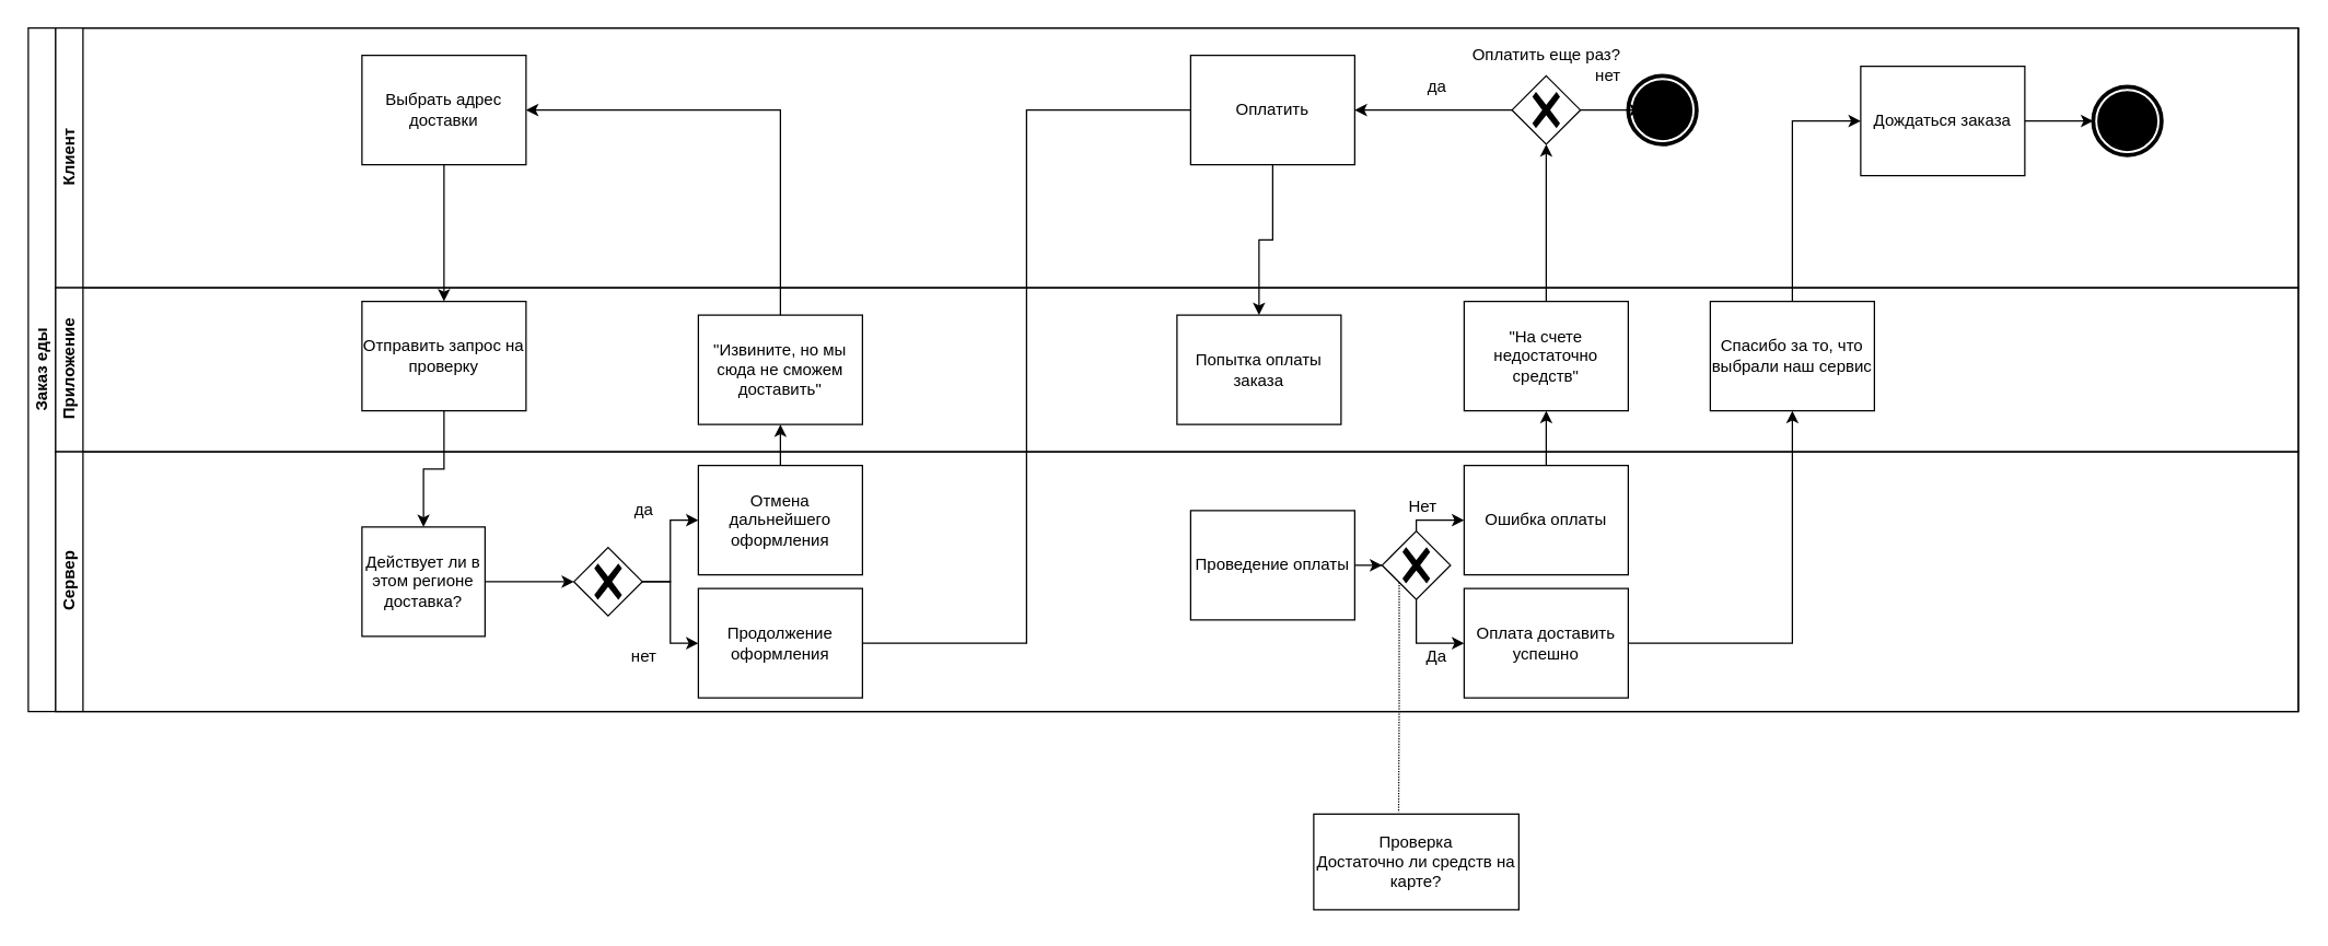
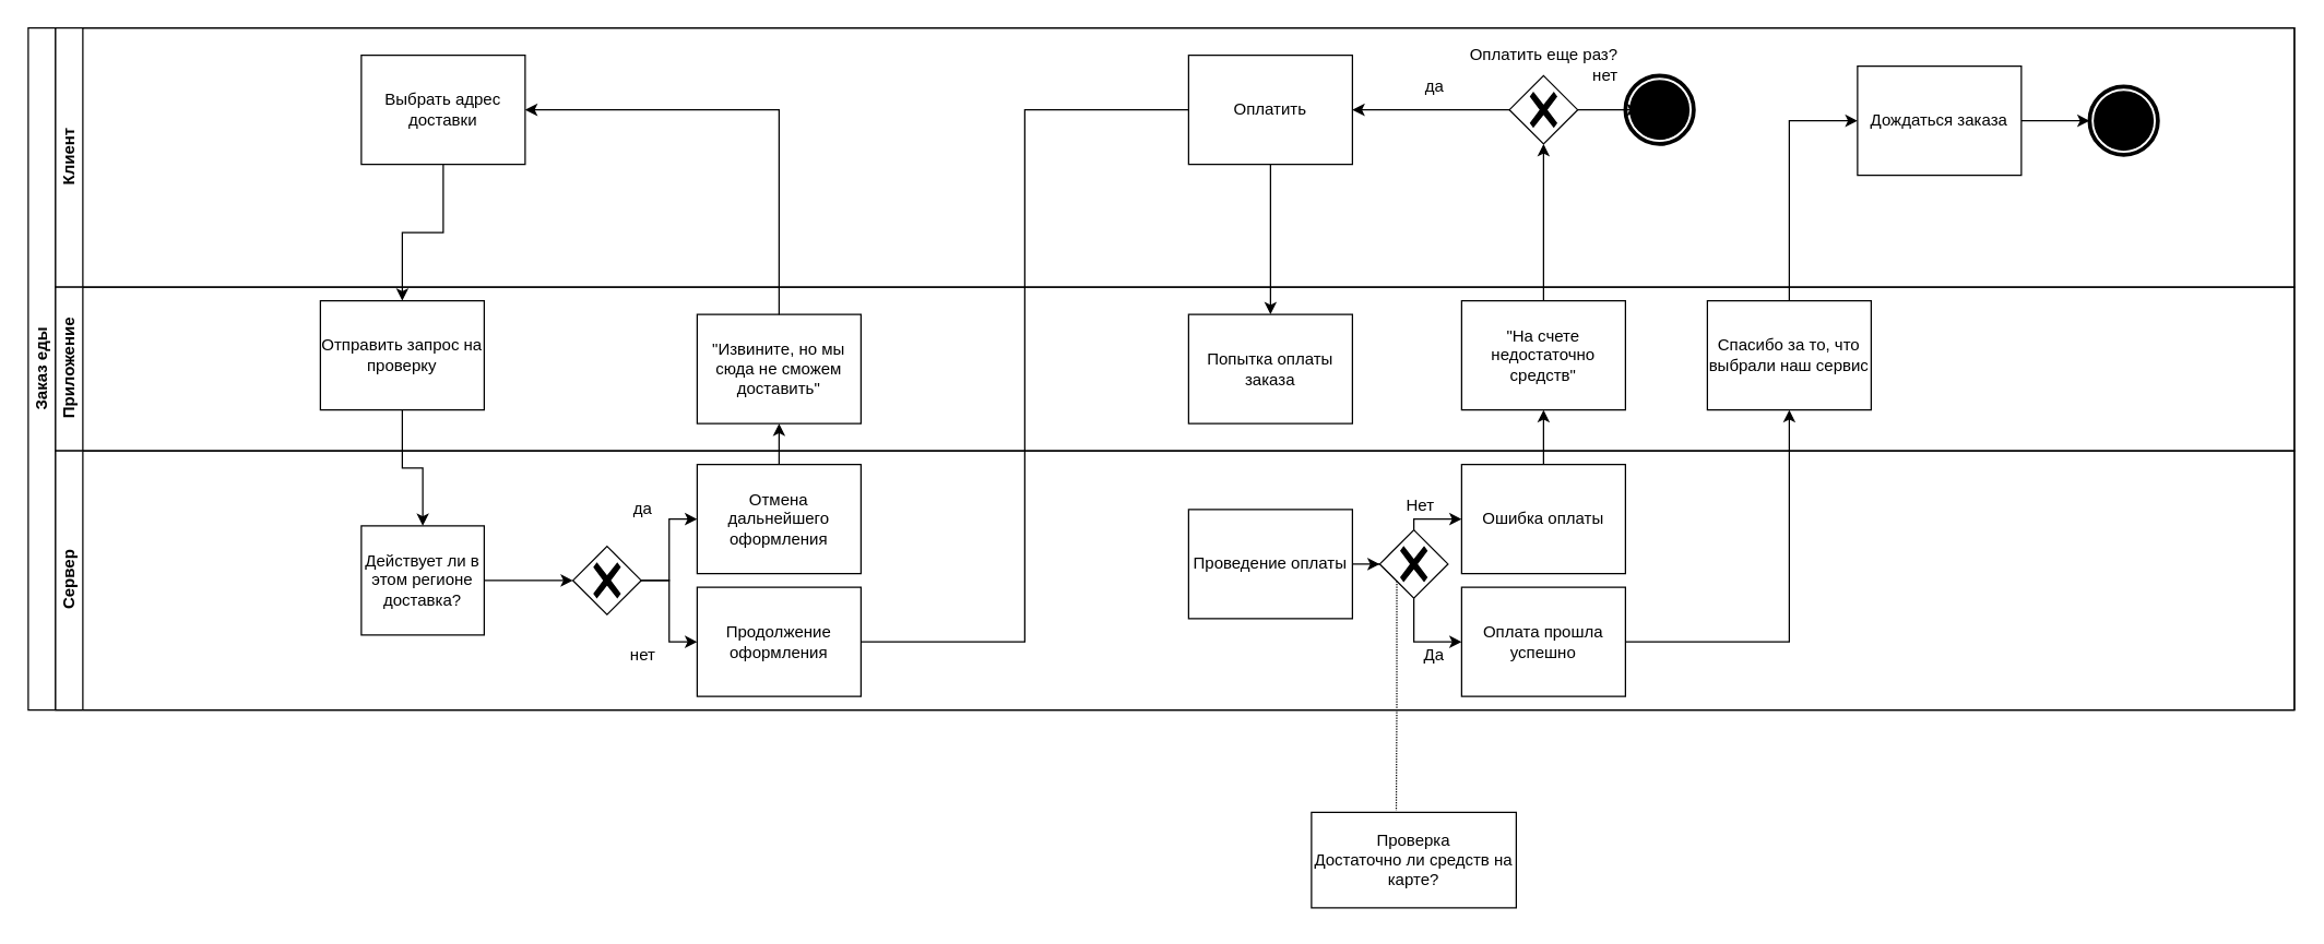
  <mxCell id="0" />
  <mxCell id="1" parent="0" />
  <mxCell id="2" value="Заказ еды" style="swimlane;html=1;childLayout=stackLayout;resizeParent=1;resizeParentMax=0;horizontal=0;startSize=20;horizontalStack=0;whiteSpace=wrap;" vertex="1" parent="1"><mxGeometry x="20" y="20" width="1660" height="500" as="geometry"><mxRectangle x="110" y="10" width="40" height="90" as="alternateBounds" /></mxGeometry></mxCell>
  <mxCell id="3" value="Клиент" style="swimlane;html=1;startSize=20;horizontal=0;" vertex="1" parent="2"><mxGeometry x="20" width="1640" height="190" as="geometry" /></mxCell>
  <mxCell id="4" value="Выбрать адрес доставки" style="points=[[0.25,0,0],[0.5,0,0],[0.75,0,0],[1,0.25,0],[1,0.5,0],[1,0.75,0],[0.75,1,0],[0.5,1,0],[0.25,1,0],[0,0.75,0],[0,0.5,0],[0,0.25,0]];shape=mxgraph.bpmn.task2;whiteSpace=wrap;rectStyle=rounded;size=10;html=1;container=1;expand=0;collapsible=0;taskMarker=abstract;" vertex="1" parent="3"><mxGeometry x="224" y="20" width="120" height="80" as="geometry" /></mxCell>
  <mxCell id="5" value="Оплатить" style="points=[[0.25,0,0],[0.5,0,0],[0.75,0,0],[1,0.25,0],[1,0.5,0],[1,0.75,0],[0.75,1,0],[0.5,1,0],[0.25,1,0],[0,0.75,0],[0,0.5,0],[0,0.25,0]];shape=mxgraph.bpmn.task2;whiteSpace=wrap;rectStyle=rounded;size=10;html=1;container=1;expand=0;collapsible=0;taskMarker=abstract;" vertex="1" parent="3"><mxGeometry x="830" y="20" width="120" height="80" as="geometry" /></mxCell>
  <mxCell id="6" value="" style="points=[[0.25,0.25,0],[0.5,0,0],[0.75,0.25,0],[1,0.5,0],[0.75,0.75,0],[0.5,1,0],[0.25,0.75,0],[0,0.5,0]];shape=mxgraph.bpmn.gateway2;html=1;verticalLabelPosition=bottom;labelBackgroundColor=#ffffff;verticalAlign=top;align=center;perimeter=rhombusPerimeter;outlineConnect=0;outline=none;symbol=none;gwType=exclusive;" vertex="1" parent="3"><mxGeometry x="1065" y="35" width="50" height="50" as="geometry" /></mxCell>
  <mxCell id="7" style="edgeStyle=orthogonalEdgeStyle;rounded=0;orthogonalLoop=1;jettySize=auto;html=1;entryX=1;entryY=0.5;entryDx=0;entryDy=0;entryPerimeter=0;" edge="1" parent="3" source="6" target="5"><mxGeometry relative="1" as="geometry" /></mxCell>
  <mxCell id="8" value="" style="points=[[0.145,0.145,0],[0.5,0,0],[0.855,0.145,0],[1,0.5,0],[0.855,0.855,0],[0.5,1,0],[0.145,0.855,0],[0,0.5,0]];shape=mxgraph.bpmn.event;html=1;verticalLabelPosition=bottom;labelBackgroundColor=#ffffff;verticalAlign=top;align=center;perimeter=ellipsePerimeter;outlineConnect=0;aspect=fixed;outline=end;symbol=terminate;" vertex="1" parent="3"><mxGeometry x="1150" y="35" width="50" height="50" as="geometry" /></mxCell>
  <mxCell id="9" value="нет" style="text;html=1;align=center;verticalAlign=middle;resizable=0;points=[];autosize=1;strokeColor=none;fillColor=none;" vertex="1" parent="3"><mxGeometry x="1115" y="20" width="40" height="30" as="geometry" /></mxCell>
  <mxCell id="10" style="edgeStyle=orthogonalEdgeStyle;rounded=0;orthogonalLoop=1;jettySize=auto;html=1;" edge="1" parent="3" source="6"><mxGeometry relative="1" as="geometry"><mxPoint x="1125" y="60.0" as="sourcePoint" /><mxPoint x="1160" y="60.0" as="targetPoint" /></mxGeometry></mxCell>
  <mxCell id="11" value="Оплатить еще раз?" style="text;html=1;align=center;verticalAlign=middle;resizable=0;points=[];autosize=1;strokeColor=none;fillColor=none;" vertex="1" parent="3"><mxGeometry x="1025" y="5" width="130" height="30" as="geometry" /></mxCell>
  <mxCell id="12" style="edgeStyle=orthogonalEdgeStyle;rounded=0;orthogonalLoop=1;jettySize=auto;html=1;" edge="1" parent="3" source="13" target="14"><mxGeometry relative="1" as="geometry" /></mxCell>
  <mxCell id="13" value="Дождаться заказа" style="points=[[0.25,0,0],[0.5,0,0],[0.75,0,0],[1,0.25,0],[1,0.5,0],[1,0.75,0],[0.75,1,0],[0.5,1,0],[0.25,1,0],[0,0.75,0],[0,0.5,0],[0,0.25,0]];shape=mxgraph.bpmn.task2;whiteSpace=wrap;rectStyle=rounded;size=10;html=1;container=1;expand=0;collapsible=0;taskMarker=abstract;" vertex="1" parent="3"><mxGeometry x="1320" y="28" width="120" height="80" as="geometry" /></mxCell>
  <mxCell id="14" value="" style="points=[[0.145,0.145,0],[0.5,0,0],[0.855,0.145,0],[1,0.5,0],[0.855,0.855,0],[0.5,1,0],[0.145,0.855,0],[0,0.5,0]];shape=mxgraph.bpmn.event;html=1;verticalLabelPosition=bottom;labelBackgroundColor=#ffffff;verticalAlign=top;align=center;perimeter=ellipsePerimeter;outlineConnect=0;aspect=fixed;outline=end;symbol=terminate;" vertex="1" parent="3"><mxGeometry x="1490" y="43" width="50" height="50" as="geometry" /></mxCell>
  <mxCell id="15" value="Приложение" style="swimlane;html=1;startSize=20;horizontal=0;" vertex="1" parent="2"><mxGeometry x="20" y="190" width="1640" height="120" as="geometry" /></mxCell>
- <mxCell id="16" value="Попытка оплаты заказа" style="points=[[0.25,0,0],[0.5,0,0],[0.75,0,0],[1,0.25,0],[1,0.5,0],[1,0.75,0],[0.75,1,0],[0.5,1,0],[0.25,1,0],[0,0.75,0],[0,0.5,0],[0,0.25,0]];shape=mxgraph.bpmn.task2;whiteSpace=wrap;rectStyle=rounded;size=10;html=1;container=1;expand=0;collapsible=0;taskMarker=abstract;" vertex="1" parent="15"><mxGeometry x="820" y="20" width="120" height="80" as="geometry" /></mxCell>
+ <mxCell id="16" value="Попытка оплаты заказа" style="points=[[0.25,0,0],[0.5,0,0],[0.75,0,0],[1,0.25,0],[1,0.5,0],[1,0.75,0],[0.75,1,0],[0.5,1,0],[0.25,1,0],[0,0.75,0],[0,0.5,0],[0,0.25,0]];shape=mxgraph.bpmn.task2;whiteSpace=wrap;rectStyle=rounded;size=10;html=1;container=1;expand=0;collapsible=0;taskMarker=abstract;" vertex="1" parent="15"><mxGeometry x="830" y="20" width="120" height="80" as="geometry" /></mxCell>
  <mxCell id="17" value="&quot;На счете недостаточно средств&quot;" style="points=[[0.25,0,0],[0.5,0,0],[0.75,0,0],[1,0.25,0],[1,0.5,0],[1,0.75,0],[0.75,1,0],[0.5,1,0],[0.25,1,0],[0,0.75,0],[0,0.5,0],[0,0.25,0]];shape=mxgraph.bpmn.task2;whiteSpace=wrap;rectStyle=rounded;size=10;html=1;container=1;expand=0;collapsible=0;taskMarker=abstract;" vertex="1" parent="15"><mxGeometry x="1030" y="10" width="120" height="80" as="geometry" /></mxCell>
- <mxCell id="18" value="Отправить запрос на проверку" style="points=[[0.25,0,0],[0.5,0,0],[0.75,0,0],[1,0.25,0],[1,0.5,0],[1,0.75,0],[0.75,1,0],[0.5,1,0],[0.25,1,0],[0,0.75,0],[0,0.5,0],[0,0.25,0]];shape=mxgraph.bpmn.task2;whiteSpace=wrap;rectStyle=rounded;size=10;html=1;container=1;expand=0;collapsible=0;taskMarker=abstract;" vertex="1" parent="15"><mxGeometry x="224" y="10" width="120" height="80" as="geometry" /></mxCell>
+ <mxCell id="18" value="Отправить запрос на проверку" style="points=[[0.25,0,0],[0.5,0,0],[0.75,0,0],[1,0.25,0],[1,0.5,0],[1,0.75,0],[0.75,1,0],[0.5,1,0],[0.25,1,0],[0,0.75,0],[0,0.5,0],[0,0.25,0]];shape=mxgraph.bpmn.task2;whiteSpace=wrap;rectStyle=rounded;size=10;html=1;container=1;expand=0;collapsible=0;taskMarker=abstract;" vertex="1" parent="15"><mxGeometry x="194" y="10" width="120" height="80" as="geometry" /></mxCell>
  <mxCell id="19" value="&quot;Извините, но мы сюда не сможем доставить&quot;" style="points=[[0.25,0,0],[0.5,0,0],[0.75,0,0],[1,0.25,0],[1,0.5,0],[1,0.75,0],[0.75,1,0],[0.5,1,0],[0.25,1,0],[0,0.75,0],[0,0.5,0],[0,0.25,0]];shape=mxgraph.bpmn.task2;whiteSpace=wrap;rectStyle=rounded;size=10;html=1;container=1;expand=0;collapsible=0;taskMarker=abstract;" vertex="1" parent="15"><mxGeometry x="470" y="20" width="120" height="80" as="geometry" /></mxCell>
  <mxCell id="20" value="Спасибо за то, что выбрали наш сервис" style="points=[[0.25,0,0],[0.5,0,0],[0.75,0,0],[1,0.25,0],[1,0.5,0],[1,0.75,0],[0.75,1,0],[0.5,1,0],[0.25,1,0],[0,0.75,0],[0,0.5,0],[0,0.25,0]];shape=mxgraph.bpmn.task2;whiteSpace=wrap;rectStyle=rounded;size=10;html=1;container=1;expand=0;collapsible=0;taskMarker=abstract;" vertex="1" parent="15"><mxGeometry x="1210" y="10" width="120" height="80" as="geometry" /></mxCell>
  <mxCell id="21" style="edgeStyle=orthogonalEdgeStyle;rounded=0;orthogonalLoop=1;jettySize=auto;html=1;exitX=0.5;exitY=1;exitDx=0;exitDy=0;exitPerimeter=0;entryX=0.5;entryY=0;entryDx=0;entryDy=0;entryPerimeter=0;" edge="1" parent="2" source="5" target="16"><mxGeometry relative="1" as="geometry" /></mxCell>
  <mxCell id="22" value="Сервер" style="swimlane;html=1;startSize=20;horizontal=0;" vertex="1" parent="2"><mxGeometry x="20" y="310" width="1640" height="190" as="geometry" /></mxCell>
  <mxCell id="23" style="edgeStyle=orthogonalEdgeStyle;rounded=0;orthogonalLoop=1;jettySize=auto;html=1;" edge="1" parent="22" source="28" target="26"><mxGeometry relative="1" as="geometry" /></mxCell>
  <mxCell id="24" value="Ошибка оплаты" style="points=[[0.25,0,0],[0.5,0,0],[0.75,0,0],[1,0.25,0],[1,0.5,0],[1,0.75,0],[0.75,1,0],[0.5,1,0],[0.25,1,0],[0,0.75,0],[0,0.5,0],[0,0.25,0]];shape=mxgraph.bpmn.task2;whiteSpace=wrap;rectStyle=rounded;size=10;html=1;container=1;expand=0;collapsible=0;taskMarker=abstract;" vertex="1" parent="22"><mxGeometry x="1030" y="10" width="120" height="80" as="geometry" /></mxCell>
- <mxCell id="25" value="Оплата доставить успешно" style="points=[[0.25,0,0],[0.5,0,0],[0.75,0,0],[1,0.25,0],[1,0.5,0],[1,0.75,0],[0.75,1,0],[0.5,1,0],[0.25,1,0],[0,0.75,0],[0,0.5,0],[0,0.25,0]];shape=mxgraph.bpmn.task2;whiteSpace=wrap;rectStyle=rounded;size=10;html=1;container=1;expand=0;collapsible=0;taskMarker=abstract;" vertex="1" parent="22"><mxGeometry x="1030" y="100" width="120" height="80" as="geometry" /></mxCell>
+ <mxCell id="25" value="Оплата прошла успешно" style="points=[[0.25,0,0],[0.5,0,0],[0.75,0,0],[1,0.25,0],[1,0.5,0],[1,0.75,0],[0.75,1,0],[0.5,1,0],[0.25,1,0],[0,0.75,0],[0,0.5,0],[0,0.25,0]];shape=mxgraph.bpmn.task2;whiteSpace=wrap;rectStyle=rounded;size=10;html=1;container=1;expand=0;collapsible=0;taskMarker=abstract;" vertex="1" parent="22"><mxGeometry x="1030" y="100" width="120" height="80" as="geometry" /></mxCell>
  <mxCell id="26" value="" style="points=[[0.25,0.25,0],[0.5,0,0],[0.75,0.25,0],[1,0.5,0],[0.75,0.75,0],[0.5,1,0],[0.25,0.75,0],[0,0.5,0]];shape=mxgraph.bpmn.gateway2;html=1;verticalLabelPosition=bottom;labelBackgroundColor=#ffffff;verticalAlign=top;align=center;perimeter=rhombusPerimeter;outlineConnect=0;outline=none;symbol=none;gwType=exclusive;" vertex="1" parent="22"><mxGeometry x="970" y="58" width="50" height="50" as="geometry" /></mxCell>
  <mxCell id="27" value="Действует ли в этом регионе доставка?" style="points=[[0.25,0,0],[0.5,0,0],[0.75,0,0],[1,0.25,0],[1,0.5,0],[1,0.75,0],[0.75,1,0],[0.5,1,0],[0.25,1,0],[0,0.75,0],[0,0.5,0],[0,0.25,0]];shape=mxgraph.bpmn.task2;whiteSpace=wrap;rectStyle=rounded;size=10;html=1;container=1;expand=0;collapsible=0;taskMarker=abstract;" vertex="1" parent="22"><mxGeometry x="224" y="55" width="90" height="80" as="geometry" /></mxCell>
  <mxCell id="28" value="Проведение оплаты" style="points=[[0.25,0,0],[0.5,0,0],[0.75,0,0],[1,0.25,0],[1,0.5,0],[1,0.75,0],[0.75,1,0],[0.5,1,0],[0.25,1,0],[0,0.75,0],[0,0.5,0],[0,0.25,0]];shape=mxgraph.bpmn.task2;whiteSpace=wrap;rectStyle=rounded;size=10;html=1;container=1;expand=0;collapsible=0;taskMarker=abstract;" vertex="1" parent="22"><mxGeometry x="830" y="43" width="120" height="80" as="geometry" /></mxCell>
  <mxCell id="29" style="edgeStyle=orthogonalEdgeStyle;rounded=0;orthogonalLoop=1;jettySize=auto;html=1;" edge="1" parent="22" source="30" target="32"><mxGeometry relative="1" as="geometry" /></mxCell>
  <mxCell id="30" value="" style="points=[[0.25,0.25,0],[0.5,0,0],[0.75,0.25,0],[1,0.5,0],[0.75,0.75,0],[0.5,1,0],[0.25,0.75,0],[0,0.5,0]];shape=mxgraph.bpmn.gateway2;html=1;verticalLabelPosition=bottom;labelBackgroundColor=#ffffff;verticalAlign=top;align=center;perimeter=rhombusPerimeter;outlineConnect=0;outline=none;symbol=none;gwType=exclusive;" vertex="1" parent="22"><mxGeometry x="379" y="70" width="50" height="50" as="geometry" /></mxCell>
  <mxCell id="31" style="edgeStyle=orthogonalEdgeStyle;rounded=0;orthogonalLoop=1;jettySize=auto;html=1;exitX=1;exitY=0.5;exitDx=0;exitDy=0;exitPerimeter=0;entryX=0;entryY=0.5;entryDx=0;entryDy=0;entryPerimeter=0;" edge="1" parent="22" source="27" target="30"><mxGeometry relative="1" as="geometry" /></mxCell>
  <mxCell id="32" value="Отмена дальнейшего оформления" style="points=[[0.25,0,0],[0.5,0,0],[0.75,0,0],[1,0.25,0],[1,0.5,0],[1,0.75,0],[0.75,1,0],[0.5,1,0],[0.25,1,0],[0,0.75,0],[0,0.5,0],[0,0.25,0]];shape=mxgraph.bpmn.task2;whiteSpace=wrap;rectStyle=rounded;size=10;html=1;container=1;expand=0;collapsible=0;taskMarker=abstract;" vertex="1" parent="22"><mxGeometry x="470" y="10" width="120" height="80" as="geometry" /></mxCell>
  <mxCell id="33" value="Продолжение оформления" style="points=[[0.25,0,0],[0.5,0,0],[0.75,0,0],[1,0.25,0],[1,0.5,0],[1,0.75,0],[0.75,1,0],[0.5,1,0],[0.25,1,0],[0,0.75,0],[0,0.5,0],[0,0.25,0]];shape=mxgraph.bpmn.task2;whiteSpace=wrap;rectStyle=rounded;size=10;html=1;container=1;expand=0;collapsible=0;taskMarker=abstract;" vertex="1" parent="22"><mxGeometry x="470" y="100" width="120" height="80" as="geometry" /></mxCell>
  <mxCell id="34" style="edgeStyle=orthogonalEdgeStyle;rounded=0;orthogonalLoop=1;jettySize=auto;html=1;exitX=1;exitY=0.5;exitDx=0;exitDy=0;exitPerimeter=0;entryX=0;entryY=0.5;entryDx=0;entryDy=0;entryPerimeter=0;" edge="1" parent="22" source="30" target="33"><mxGeometry relative="1" as="geometry" /></mxCell>
  <mxCell id="35" value="нет" style="text;html=1;align=center;verticalAlign=middle;resizable=0;points=[];autosize=1;strokeColor=none;fillColor=none;" vertex="1" parent="22"><mxGeometry x="410" y="135" width="40" height="30" as="geometry" /></mxCell>
  <mxCell id="36" style="edgeStyle=orthogonalEdgeStyle;rounded=0;orthogonalLoop=1;jettySize=auto;html=1;entryX=0;entryY=0.5;entryDx=0;entryDy=0;entryPerimeter=0;" edge="1" parent="22" source="26" target="24"><mxGeometry relative="1" as="geometry"><Array as="points"><mxPoint x="995" y="50" /></Array></mxGeometry></mxCell>
  <mxCell id="37" style="edgeStyle=orthogonalEdgeStyle;rounded=0;orthogonalLoop=1;jettySize=auto;html=1;entryX=0;entryY=0.5;entryDx=0;entryDy=0;entryPerimeter=0;" edge="1" parent="22" source="26" target="25"><mxGeometry relative="1" as="geometry"><Array as="points"><mxPoint x="995" y="140" /></Array></mxGeometry></mxCell>
  <mxCell id="38" value="Нет" style="text;html=1;align=center;verticalAlign=middle;whiteSpace=wrap;rounded=0;" vertex="1" parent="22"><mxGeometry x="970" y="25" width="60" height="30" as="geometry" /></mxCell>
  <mxCell id="39" value="Да" style="text;html=1;align=center;verticalAlign=middle;whiteSpace=wrap;rounded=0;" vertex="1" parent="22"><mxGeometry x="980" y="135" width="60" height="30" as="geometry" /></mxCell>
  <mxCell id="40" style="edgeStyle=orthogonalEdgeStyle;rounded=0;orthogonalLoop=1;jettySize=auto;html=1;entryX=0.5;entryY=1;entryDx=0;entryDy=0;entryPerimeter=0;" edge="1" parent="2" source="24" target="17"><mxGeometry relative="1" as="geometry" /></mxCell>
  <mxCell id="41" style="edgeStyle=orthogonalEdgeStyle;rounded=0;orthogonalLoop=1;jettySize=auto;html=1;exitX=0.5;exitY=1;exitDx=0;exitDy=0;exitPerimeter=0;entryX=0.5;entryY=0;entryDx=0;entryDy=0;entryPerimeter=0;" edge="1" parent="2" source="4" target="18"><mxGeometry relative="1" as="geometry" /></mxCell>
  <mxCell id="42" style="edgeStyle=orthogonalEdgeStyle;rounded=0;orthogonalLoop=1;jettySize=auto;html=1;entryX=0.5;entryY=0;entryDx=0;entryDy=0;entryPerimeter=0;" edge="1" parent="2" source="18" target="27"><mxGeometry relative="1" as="geometry" /></mxCell>
  <mxCell id="43" style="edgeStyle=orthogonalEdgeStyle;rounded=0;orthogonalLoop=1;jettySize=auto;html=1;" edge="1" parent="2" source="32" target="19"><mxGeometry relative="1" as="geometry" /></mxCell>
  <mxCell id="44" style="edgeStyle=orthogonalEdgeStyle;rounded=0;orthogonalLoop=1;jettySize=auto;html=1;entryX=1;entryY=0.5;entryDx=0;entryDy=0;entryPerimeter=0;" edge="1" parent="2" source="19" target="4"><mxGeometry relative="1" as="geometry"><Array as="points"><mxPoint x="550" y="60" /></Array></mxGeometry></mxCell>
  <mxCell id="45" style="edgeStyle=orthogonalEdgeStyle;rounded=0;orthogonalLoop=1;jettySize=auto;html=1;entryX=0;entryY=0.5;entryDx=0;entryDy=0;entryPerimeter=0;endArrow=none;" edge="1" parent="2" source="33" target="5"><mxGeometry relative="1" as="geometry" /></mxCell>
  <mxCell id="46" style="edgeStyle=orthogonalEdgeStyle;rounded=0;orthogonalLoop=1;jettySize=auto;html=1;entryX=0.5;entryY=1;entryDx=0;entryDy=0;entryPerimeter=0;" edge="1" parent="2" source="17" target="6"><mxGeometry relative="1" as="geometry" /></mxCell>
  <mxCell id="47" style="edgeStyle=orthogonalEdgeStyle;rounded=0;orthogonalLoop=1;jettySize=auto;html=1;entryX=0.5;entryY=1;entryDx=0;entryDy=0;entryPerimeter=0;" edge="1" parent="2" source="25" target="20"><mxGeometry relative="1" as="geometry" /></mxCell>
  <mxCell id="48" style="edgeStyle=orthogonalEdgeStyle;rounded=0;orthogonalLoop=1;jettySize=auto;html=1;entryX=0;entryY=0.5;entryDx=0;entryDy=0;entryPerimeter=0;" edge="1" parent="2" source="20" target="13"><mxGeometry relative="1" as="geometry" /></mxCell>
  <mxCell id="49" value="да" style="text;html=1;align=center;verticalAlign=middle;resizable=0;points=[];autosize=1;strokeColor=none;fillColor=none;" vertex="1" parent="1"><mxGeometry x="450" y="358" width="40" height="30" as="geometry" /></mxCell>
  <mxCell id="50" value="" style="shape=mxgraph.bpmn.data2;labelPosition=center;verticalLabelPosition=bottom;align=center;verticalAlign=top;size=15;html=1;" vertex="1" parent="1"><mxGeometry x="960" y="595" width="150" height="70" as="geometry" /></mxCell>
  <mxCell id="51" style="edgeStyle=orthogonalEdgeStyle;rounded=0;orthogonalLoop=1;jettySize=auto;html=1;exitX=0.25;exitY=0.75;exitDx=0;exitDy=0;exitPerimeter=0;entryX=0.414;entryY=-0.018;entryDx=0;entryDy=0;entryPerimeter=0;dashed=1;dashPattern=1 1;endArrow=none;startFill=0;" edge="1" parent="1" source="26" target="50"><mxGeometry relative="1" as="geometry" /></mxCell>
  <mxCell id="52" value="Проверка&lt;br&gt;Достаточно ли средств на карте?" style="text;html=1;align=center;verticalAlign=middle;whiteSpace=wrap;rounded=0;" vertex="1" parent="1"><mxGeometry x="960" y="590" width="150" height="80" as="geometry" /></mxCell>
  <mxCell id="53" value="да" style="text;html=1;align=center;verticalAlign=middle;resizable=0;points=[];autosize=1;strokeColor=none;fillColor=none;" vertex="1" parent="1"><mxGeometry x="1030" y="48" width="40" height="30" as="geometry" /></mxCell>
